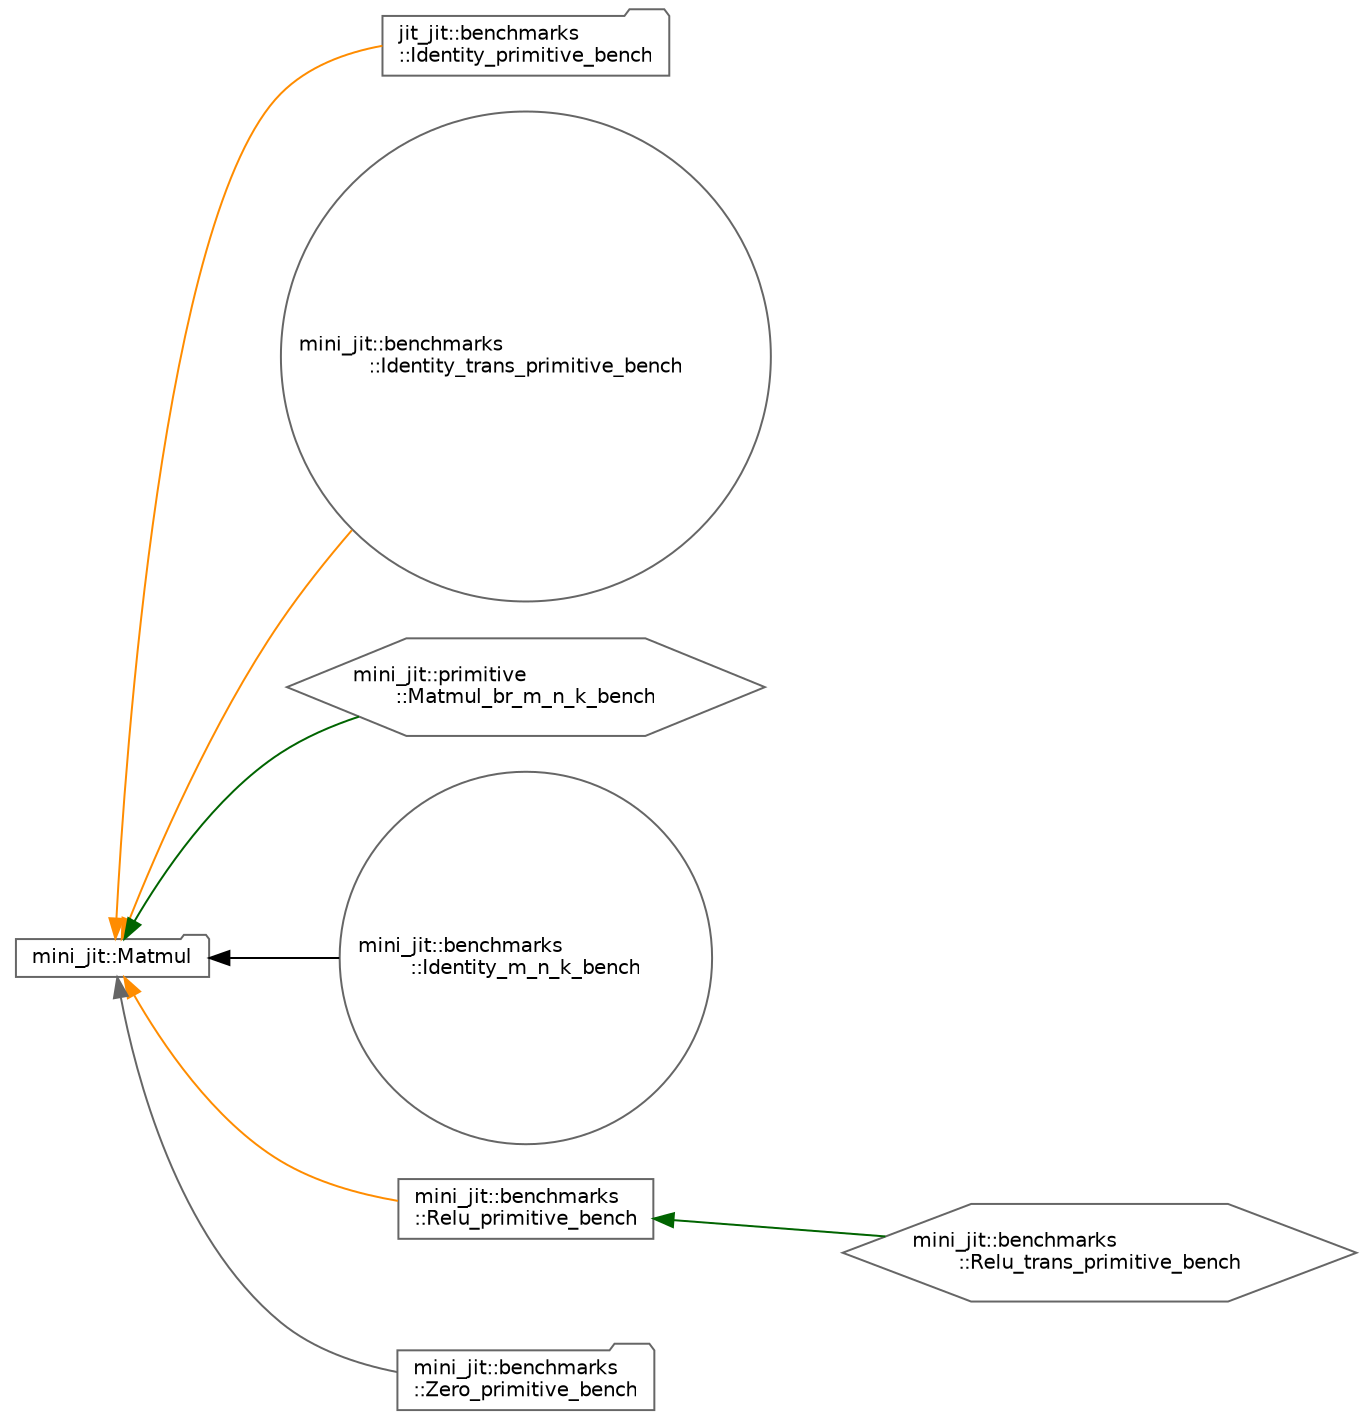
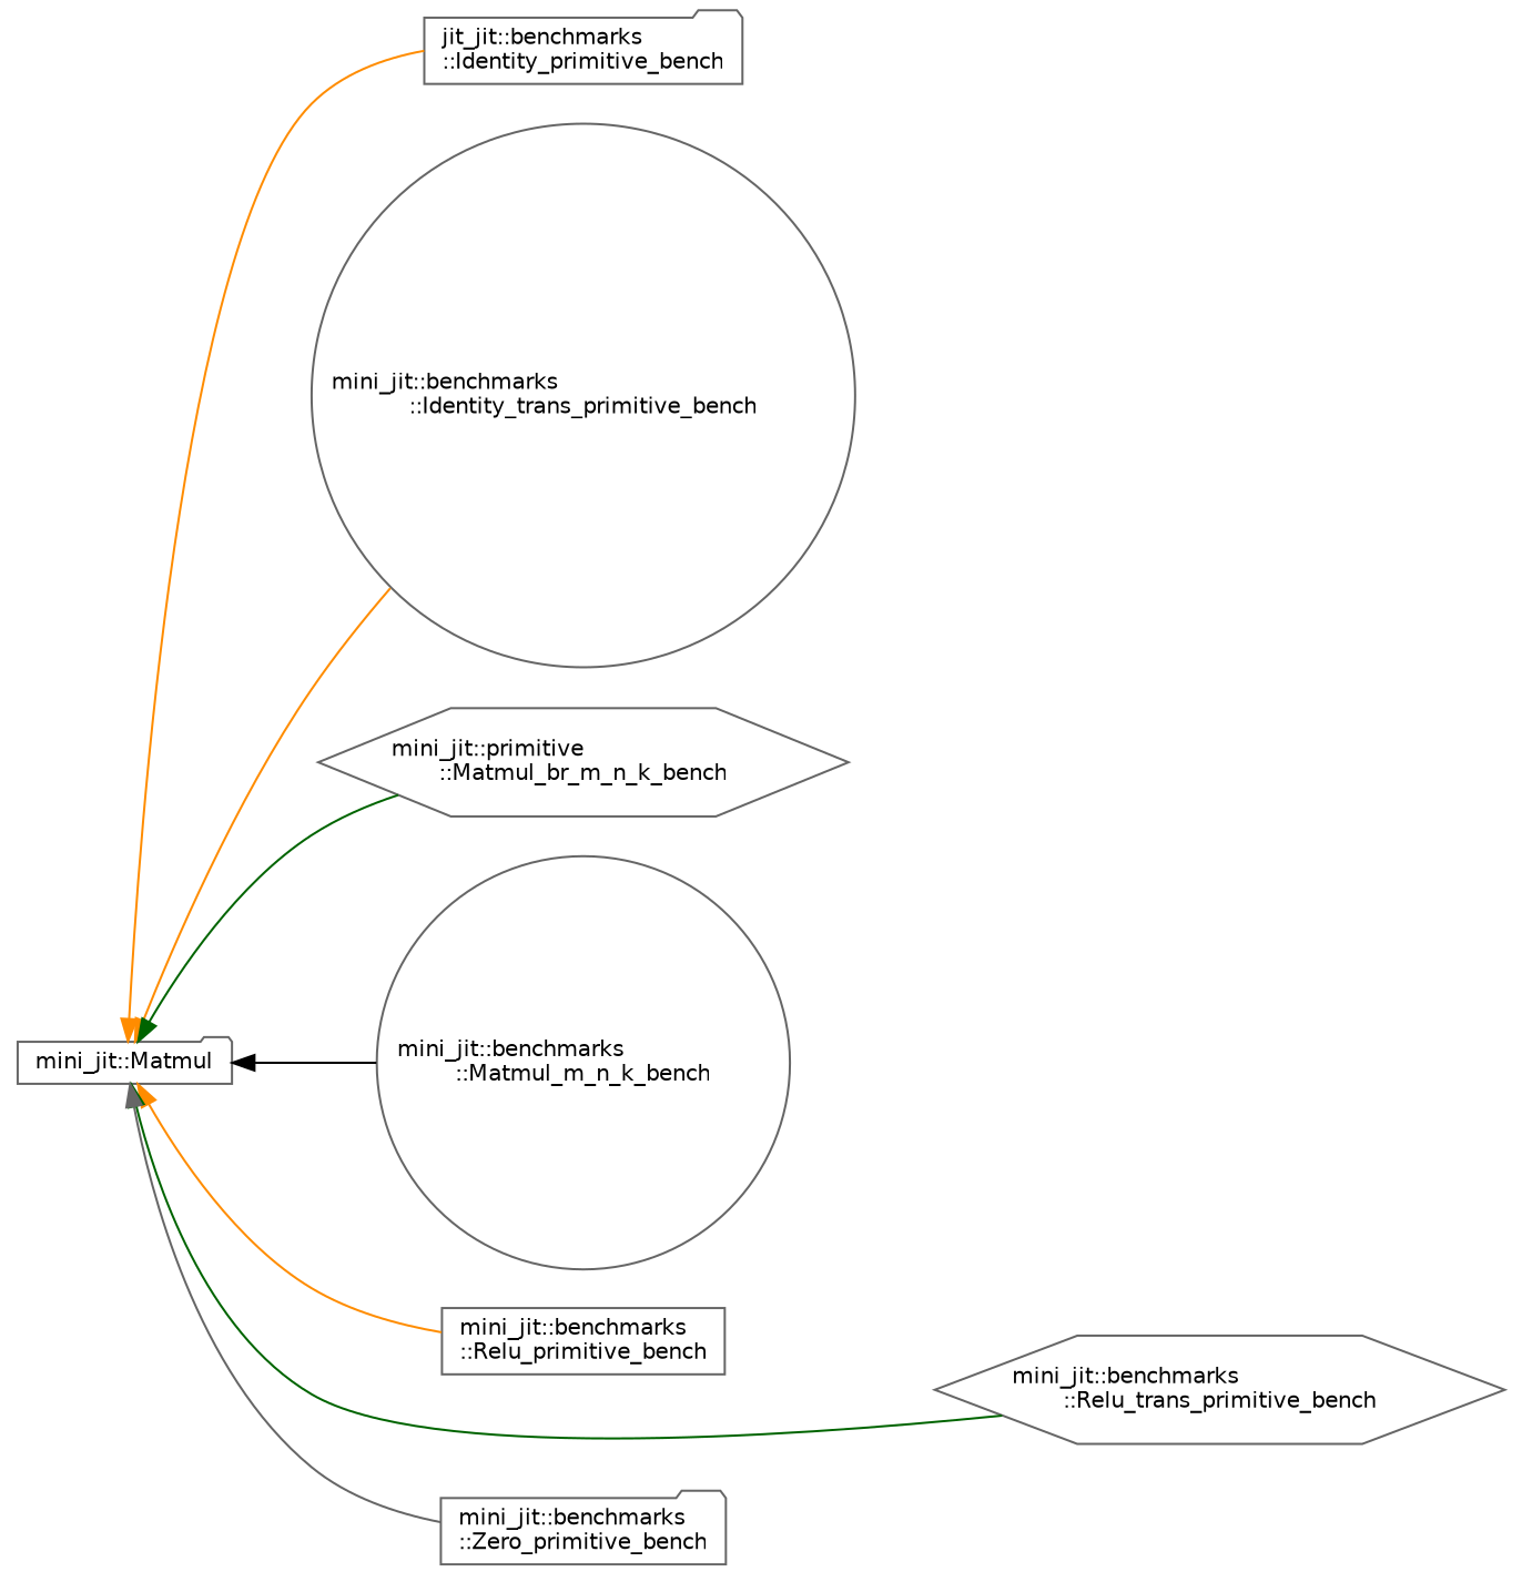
  digraph {
    rankdir=LR
    node [color=grey40 fillcolor=white fontname=Helvetica fontsize=10 shape=folder style=filled]
    edge [color=darkorange dir=back fontname=Helvetica fontsize=10 labelfontname=Helvetica labelfontsize=10 style=solid]
    n1 [height=0.2 label="mini_jit::Matmul" width=0.4]
    n2 [height=0.2 label="jit_jit::benchmarks\l::Identity_primitive_bench" width=0.4]
    n3 [height=0.2 label="mini_jit::benchmarks\l::Identity_trans_primitive_bench" shape=circle width=0.4]
    n4 [height=0.2 label="mini_jit::primitive\l::Matmul_br_m_n_k_bench" shape=hexagon width=0.4]
-   n5 [height=0.2 label="mini_jit::benchmarks\l::Identity_m_n_k_bench" shape=circle width=0.4]
+   n5 [height=0.2 label="mini_jit::benchmarks\l::Matmul_m_n_k_bench" shape=circle width=0.4]
    n6 [height=0.2 label="mini_jit::benchmarks\l::Relu_primitive_bench" shape=box width=0.4]
    n7 [height=0.2 label="mini_jit::benchmarks\l::Relu_trans_primitive_bench" shape=hexagon width=0.4]
    n8 [height=0.2 label="mini_jit::benchmarks\l::Zero_primitive_bench" width=0.4]
    n1 -> n2
    n1 -> n3
    n1 -> n4 [color=darkgreen]
    n1 -> n5 [color=black]
    n1 -> n6
-   n6 -> n7 [color=darkgreen]
+   n1 -> n7 [color=darkgreen]
    n1 -> n8 [color=gray40]
  }
